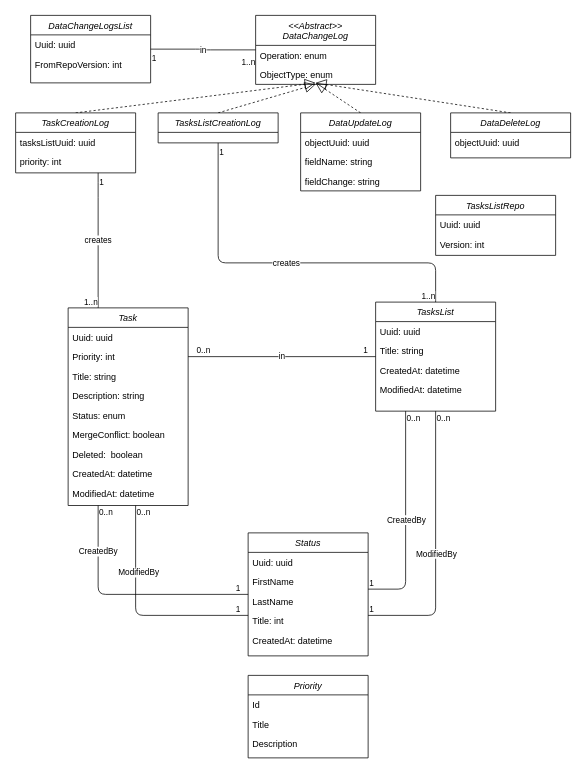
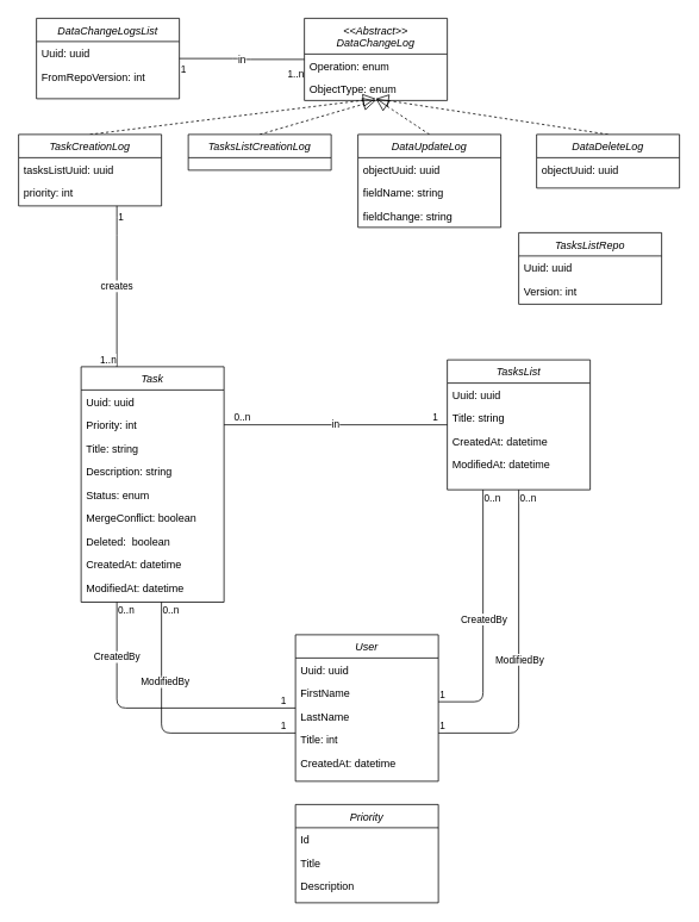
  <mxCell id="0" />
  <mxCell id="1" parent="0" />
  <mxCell id="2" value="in" style="endArrow=none;html=1;edgeStyle=orthogonalEdgeStyle;" parent="1" source="55" target="47" edge="1"><mxGeometry relative="1" as="geometry"><mxPoint x="478" y="418" as="sourcePoint" /><mxPoint x="430" y="450" as="targetPoint" /></mxGeometry></mxCell>
  <mxCell id="3" value="1" style="edgeLabel;resizable=0;html=1;align=left;verticalAlign=bottom;" parent="2" connectable="0" vertex="1"><mxGeometry x="-1" relative="1" as="geometry"><mxPoint x="-18" as="offset" /></mxGeometry></mxCell>
  <mxCell id="4" value="0..n" style="edgeLabel;resizable=0;html=1;align=right;verticalAlign=bottom;" parent="2" connectable="0" vertex="1"><mxGeometry x="1" relative="1" as="geometry"><mxPoint x="30.1" as="offset" /></mxGeometry></mxCell>
  <mxCell id="5" value="" style="endArrow=none;html=1;edgeStyle=orthogonalEdgeStyle;" parent="1" source="27" target="45" edge="1"><mxGeometry relative="1" as="geometry"><mxPoint x="500" y="795" as="sourcePoint" /><mxPoint x="590" y="601" as="targetPoint" /><Array as="points"><mxPoint x="130" y="792" /></Array></mxGeometry></mxCell>
  <mxCell id="6" value="1" style="edgeLabel;resizable=0;html=1;align=left;verticalAlign=bottom;" parent="5" connectable="0" vertex="1"><mxGeometry x="-1" relative="1" as="geometry"><mxPoint x="-18" as="offset" /></mxGeometry></mxCell>
  <mxCell id="7" value="0..n" style="edgeLabel;resizable=0;html=1;align=right;verticalAlign=bottom;" parent="5" connectable="0" vertex="1"><mxGeometry x="1" relative="1" as="geometry"><mxPoint x="20" y="16.67" as="offset" /></mxGeometry></mxCell>
  <mxCell id="8" value="CreatedBy" style="edgeLabel;html=1;align=center;verticalAlign=middle;resizable=0;points=[];" parent="5" vertex="1" connectable="0"><mxGeometry x="-0.205" y="-29" relative="1" as="geometry"><mxPoint x="-73.33" y="-29" as="offset" /></mxGeometry></mxCell>
  <mxCell id="9" value="" style="endArrow=none;html=1;edgeStyle=orthogonalEdgeStyle;" parent="1" source="27" target="45" edge="1"><mxGeometry relative="1" as="geometry"><mxPoint x="340" y="795" as="sourcePoint" /><mxPoint x="240" y="643.5" as="targetPoint" /><Array as="points"><mxPoint x="180" y="820" /></Array></mxGeometry></mxCell>
  <mxCell id="10" value="1" style="edgeLabel;resizable=0;html=1;align=left;verticalAlign=bottom;" parent="9" connectable="0" vertex="1"><mxGeometry x="-1" relative="1" as="geometry"><mxPoint x="-18" as="offset" /></mxGeometry></mxCell>
  <mxCell id="11" value="0..n" style="edgeLabel;resizable=0;html=1;align=right;verticalAlign=bottom;" parent="9" connectable="0" vertex="1"><mxGeometry x="1" relative="1" as="geometry"><mxPoint x="20" y="16.67" as="offset" /></mxGeometry></mxCell>
  <mxCell id="12" value="ModifiedBy" style="edgeLabel;html=1;align=center;verticalAlign=middle;resizable=0;points=[];" parent="9" vertex="1" connectable="0"><mxGeometry x="-0.205" y="-29" relative="1" as="geometry"><mxPoint x="-29" y="-29" as="offset" /></mxGeometry></mxCell>
  <mxCell id="13" value="" style="endArrow=none;html=1;edgeStyle=orthogonalEdgeStyle;" parent="1" source="27" target="55" edge="1"><mxGeometry relative="1" as="geometry"><mxPoint x="340" y="795" as="sourcePoint" /><mxPoint x="240" y="643.5" as="targetPoint" /><Array as="points"><mxPoint x="540" y="785" /></Array></mxGeometry></mxCell>
  <mxCell id="14" value="1" style="edgeLabel;resizable=0;html=1;align=left;verticalAlign=bottom;" parent="13" connectable="0" vertex="1"><mxGeometry x="-1" relative="1" as="geometry"><mxPoint as="offset" /></mxGeometry></mxCell>
  <mxCell id="15" value="0..n" style="edgeLabel;resizable=0;html=1;align=right;verticalAlign=bottom;" parent="13" connectable="0" vertex="1"><mxGeometry x="1" relative="1" as="geometry"><mxPoint x="20" y="16.67" as="offset" /></mxGeometry></mxCell>
  <mxCell id="16" value="CreatedBy" style="edgeLabel;html=1;align=center;verticalAlign=middle;resizable=0;points=[];" parent="13" vertex="1" connectable="0"><mxGeometry x="-0.205" y="-29" relative="1" as="geometry"><mxPoint x="-29" y="-29" as="offset" /></mxGeometry></mxCell>
  <mxCell id="17" value="" style="endArrow=none;html=1;edgeStyle=orthogonalEdgeStyle;" parent="1" source="27" target="55" edge="1"><mxGeometry relative="1" as="geometry"><mxPoint x="340" y="830" as="sourcePoint" /><mxPoint x="190" y="643.5" as="targetPoint" /><Array as="points"><mxPoint x="580" y="820" /></Array></mxGeometry></mxCell>
  <mxCell id="18" value="1" style="edgeLabel;resizable=0;html=1;align=left;verticalAlign=bottom;" parent="17" connectable="0" vertex="1"><mxGeometry x="-1" relative="1" as="geometry"><mxPoint as="offset" /></mxGeometry></mxCell>
  <mxCell id="19" value="0..n" style="edgeLabel;resizable=0;html=1;align=right;verticalAlign=bottom;" parent="17" connectable="0" vertex="1"><mxGeometry x="1" relative="1" as="geometry"><mxPoint x="20" y="16.67" as="offset" /></mxGeometry></mxCell>
  <mxCell id="20" value="ModifiedBy" style="edgeLabel;html=1;align=center;verticalAlign=middle;resizable=0;points=[];" parent="17" vertex="1" connectable="0"><mxGeometry x="-0.205" y="-29" relative="1" as="geometry"><mxPoint x="-29" y="-29" as="offset" /></mxGeometry></mxCell>
  <mxCell id="21" value="DataChangeLogsList" style="swimlane;fontStyle=2;align=center;verticalAlign=top;childLayout=stackLayout;horizontal=1;startSize=26;horizontalStack=0;resizeParent=1;resizeLast=0;collapsible=1;marginBottom=0;rounded=0;shadow=0;strokeWidth=1;" parent="1" vertex="1"><mxGeometry x="40" y="20" width="160" height="90" as="geometry"><mxRectangle x="230" y="140" width="160" height="26" as="alternateBounds" /></mxGeometry></mxCell>
  <mxCell id="22" value="Uuid: uuid" style="text;align=left;verticalAlign=top;spacingLeft=4;spacingRight=4;overflow=hidden;rotatable=0;points=[[0,0.5],[1,0.5]];portConstraint=eastwest;" parent="21" vertex="1"><mxGeometry y="26" width="160" height="26" as="geometry" /></mxCell>
  <mxCell id="23" value="FromRepoVersion: int" style="text;align=left;verticalAlign=top;spacingLeft=4;spacingRight=4;overflow=hidden;rotatable=0;points=[[0,0.5],[1,0.5]];portConstraint=eastwest;rounded=0;shadow=0;html=0;" parent="21" vertex="1"><mxGeometry y="52" width="160" height="26" as="geometry" /></mxCell>
  <mxCell id="24" value="in" style="endArrow=none;html=1;edgeStyle=orthogonalEdgeStyle;" parent="1" source="21" target="37" edge="1"><mxGeometry relative="1" as="geometry"><mxPoint x="540" y="100" as="sourcePoint" /><mxPoint x="540" y="249.06" as="targetPoint" /></mxGeometry></mxCell>
  <mxCell id="25" value="1" style="edgeLabel;resizable=0;html=1;align=left;verticalAlign=bottom;" parent="24" connectable="0" vertex="1"><mxGeometry x="-1" relative="1" as="geometry"><mxPoint y="20" as="offset" /></mxGeometry></mxCell>
  <mxCell id="26" value="1..n" style="edgeLabel;resizable=0;html=1;align=right;verticalAlign=bottom;" parent="24" connectable="0" vertex="1"><mxGeometry x="1" relative="1" as="geometry"><mxPoint y="25" as="offset" /></mxGeometry></mxCell>
- <mxCell id="27" value="Status" style="swimlane;fontStyle=2;align=center;verticalAlign=top;childLayout=stackLayout;horizontal=1;startSize=26;horizontalStack=0;resizeParent=1;resizeLast=0;collapsible=1;marginBottom=0;rounded=0;shadow=0;strokeWidth=1;" parent="1" vertex="1"><mxGeometry x="330" y="710" width="160" height="164" as="geometry"><mxRectangle x="230" y="140" width="160" height="26" as="alternateBounds" /></mxGeometry></mxCell>
+ <mxCell id="27" value="User" style="swimlane;fontStyle=2;align=center;verticalAlign=top;childLayout=stackLayout;horizontal=1;startSize=26;horizontalStack=0;resizeParent=1;resizeLast=0;collapsible=1;marginBottom=0;rounded=0;shadow=0;strokeWidth=1;" parent="1" vertex="1"><mxGeometry x="330" y="710" width="160" height="164" as="geometry"><mxRectangle x="230" y="140" width="160" height="26" as="alternateBounds" /></mxGeometry></mxCell>
  <mxCell id="28" value="Uuid: uuid" style="text;align=left;verticalAlign=top;spacingLeft=4;spacingRight=4;overflow=hidden;rotatable=0;points=[[0,0.5],[1,0.5]];portConstraint=eastwest;" parent="27" vertex="1"><mxGeometry y="26" width="160" height="26" as="geometry" /></mxCell>
  <mxCell id="29" value="FirstName" style="text;align=left;verticalAlign=top;spacingLeft=4;spacingRight=4;overflow=hidden;rotatable=0;points=[[0,0.5],[1,0.5]];portConstraint=eastwest;rounded=0;shadow=0;html=0;" parent="27" vertex="1"><mxGeometry y="52" width="160" height="26" as="geometry" /></mxCell>
  <mxCell id="30" value="LastName" style="text;align=left;verticalAlign=top;spacingLeft=4;spacingRight=4;overflow=hidden;rotatable=0;points=[[0,0.5],[1,0.5]];portConstraint=eastwest;rounded=0;shadow=0;html=0;" parent="27" vertex="1"><mxGeometry y="78" width="160" height="26" as="geometry" /></mxCell>
  <mxCell id="31" value="Title: int" style="text;align=left;verticalAlign=top;spacingLeft=4;spacingRight=4;overflow=hidden;rotatable=0;points=[[0,0.5],[1,0.5]];portConstraint=eastwest;rounded=0;shadow=0;html=0;" parent="27" vertex="1"><mxGeometry y="104" width="160" height="26" as="geometry" /></mxCell>
  <mxCell id="32" value="CreatedAt: datetime" style="text;align=left;verticalAlign=top;spacingLeft=4;spacingRight=4;overflow=hidden;rotatable=0;points=[[0,0.5],[1,0.5]];portConstraint=eastwest;rounded=0;shadow=0;html=0;" parent="27" vertex="1"><mxGeometry y="130" width="160" height="26" as="geometry" /></mxCell>
  <mxCell id="33" value="Priority" style="swimlane;fontStyle=2;align=center;verticalAlign=top;childLayout=stackLayout;horizontal=1;startSize=26;horizontalStack=0;resizeParent=1;resizeLast=0;collapsible=1;marginBottom=0;rounded=0;shadow=0;strokeWidth=1;" parent="1" vertex="1"><mxGeometry x="330" y="900" width="160" height="110" as="geometry"><mxRectangle x="230" y="140" width="160" height="26" as="alternateBounds" /></mxGeometry></mxCell>
  <mxCell id="34" value="Id" style="text;align=left;verticalAlign=top;spacingLeft=4;spacingRight=4;overflow=hidden;rotatable=0;points=[[0,0.5],[1,0.5]];portConstraint=eastwest;" parent="33" vertex="1"><mxGeometry y="26" width="160" height="26" as="geometry" /></mxCell>
  <mxCell id="35" value="Title" style="text;align=left;verticalAlign=top;spacingLeft=4;spacingRight=4;overflow=hidden;rotatable=0;points=[[0,0.5],[1,0.5]];portConstraint=eastwest;rounded=0;shadow=0;html=0;" parent="33" vertex="1"><mxGeometry y="52" width="160" height="26" as="geometry" /></mxCell>
  <mxCell id="36" value="Description" style="text;align=left;verticalAlign=top;spacingLeft=4;spacingRight=4;overflow=hidden;rotatable=0;points=[[0,0.5],[1,0.5]];portConstraint=eastwest;rounded=0;shadow=0;html=0;" parent="33" vertex="1"><mxGeometry y="78" width="160" height="26" as="geometry" /></mxCell>
  <mxCell id="37" value="&lt;&lt;Abstract&gt;&gt;&#10;DataChangeLog" style="swimlane;fontStyle=2;align=center;verticalAlign=top;childLayout=stackLayout;horizontal=1;startSize=40;horizontalStack=0;resizeParent=1;resizeLast=0;collapsible=1;marginBottom=0;rounded=0;shadow=0;strokeWidth=1;" parent="1" vertex="1"><mxGeometry x="340" y="20" width="160" height="92" as="geometry"><mxRectangle x="230" y="140" width="160" height="26" as="alternateBounds" /></mxGeometry></mxCell>
  <mxCell id="38" value="Operation: enum" style="text;align=left;verticalAlign=top;spacingLeft=4;spacingRight=4;overflow=hidden;rotatable=0;points=[[0,0.5],[1,0.5]];portConstraint=eastwest;rounded=0;shadow=0;html=0;" parent="37" vertex="1"><mxGeometry y="40" width="160" height="26" as="geometry" /></mxCell>
  <mxCell id="39" value="ObjectType: enum" style="text;align=left;verticalAlign=top;spacingLeft=4;spacingRight=4;overflow=hidden;rotatable=0;points=[[0,0.5],[1,0.5]];portConstraint=eastwest;rounded=0;shadow=0;html=0;" vertex="1" parent="37"><mxGeometry y="66" width="160" height="26" as="geometry" /></mxCell>
  <mxCell id="40" value="" style="endArrow=block;dashed=1;endFill=0;endSize=12;html=1;exitX=0.5;exitY=0;exitDx=0;exitDy=0;" edge="1" parent="1" source="69"><mxGeometry width="160" relative="1" as="geometry"><mxPoint x="350" y="150" as="sourcePoint" /><mxPoint x="420" y="110" as="targetPoint" /></mxGeometry></mxCell>
  <mxCell id="41" value="" style="endArrow=block;dashed=1;endFill=0;endSize=12;html=1;entryX=0.5;entryY=1;entryDx=0;entryDy=0;exitX=0.5;exitY=0;exitDx=0;exitDy=0;" edge="1" parent="1" source="73" target="37"><mxGeometry width="160" relative="1" as="geometry"><mxPoint x="70" y="220" as="sourcePoint" /><mxPoint x="230" y="220" as="targetPoint" /></mxGeometry></mxCell>
  <mxCell id="42" value="creates" style="endArrow=none;html=1;edgeStyle=orthogonalEdgeStyle;entryX=0.25;entryY=0;entryDx=0;entryDy=0;" edge="1" parent="1" target="45"><mxGeometry relative="1" as="geometry"><mxPoint x="130" y="230" as="sourcePoint" /><mxPoint x="230" y="400" as="targetPoint" /><Array as="points"><mxPoint x="130" y="253" /></Array></mxGeometry></mxCell>
  <mxCell id="43" value="1" style="edgeLabel;resizable=0;html=1;align=left;verticalAlign=bottom;" connectable="0" vertex="1" parent="42"><mxGeometry x="-1" relative="1" as="geometry"><mxPoint y="20" as="offset" /></mxGeometry></mxCell>
  <mxCell id="44" value="1..n" style="edgeLabel;resizable=0;html=1;align=right;verticalAlign=bottom;" connectable="0" vertex="1" parent="42"><mxGeometry x="1" relative="1" as="geometry"><mxPoint as="offset" /></mxGeometry></mxCell>
  <mxCell id="45" value="Task" style="swimlane;fontStyle=2;align=center;verticalAlign=top;childLayout=stackLayout;horizontal=1;startSize=26;horizontalStack=0;resizeParent=1;resizeLast=0;collapsible=1;marginBottom=0;rounded=0;shadow=0;strokeWidth=1;" parent="1" vertex="1"><mxGeometry x="90" y="410" width="160" height="263.5" as="geometry"><mxRectangle x="230" y="140" width="160" height="26" as="alternateBounds" /></mxGeometry></mxCell>
  <mxCell id="46" value="Uuid: uuid" style="text;align=left;verticalAlign=top;spacingLeft=4;spacingRight=4;overflow=hidden;rotatable=0;points=[[0,0.5],[1,0.5]];portConstraint=eastwest;" parent="45" vertex="1"><mxGeometry y="26" width="160" height="26" as="geometry" /></mxCell>
  <mxCell id="47" value="Priority: int" style="text;align=left;verticalAlign=top;spacingLeft=4;spacingRight=4;overflow=hidden;rotatable=0;points=[[0,0.5],[1,0.5]];portConstraint=eastwest;rounded=0;shadow=0;html=0;" parent="45" vertex="1"><mxGeometry y="52" width="160" height="26" as="geometry" /></mxCell>
  <mxCell id="48" value="Title: string" style="text;align=left;verticalAlign=top;spacingLeft=4;spacingRight=4;overflow=hidden;rotatable=0;points=[[0,0.5],[1,0.5]];portConstraint=eastwest;rounded=0;shadow=0;html=0;" parent="45" vertex="1"><mxGeometry y="78" width="160" height="26" as="geometry" /></mxCell>
  <mxCell id="49" value="Description: string" style="text;align=left;verticalAlign=top;spacingLeft=4;spacingRight=4;overflow=hidden;rotatable=0;points=[[0,0.5],[1,0.5]];portConstraint=eastwest;rounded=0;shadow=0;html=0;" parent="45" vertex="1"><mxGeometry y="104" width="160" height="26" as="geometry" /></mxCell>
  <mxCell id="50" value="Status: enum" style="text;align=left;verticalAlign=top;spacingLeft=4;spacingRight=4;overflow=hidden;rotatable=0;points=[[0,0.5],[1,0.5]];portConstraint=eastwest;rounded=0;shadow=0;html=0;" parent="45" vertex="1"><mxGeometry y="130" width="160" height="26" as="geometry" /></mxCell>
  <mxCell id="51" value="MergeConflict: boolean" style="text;align=left;verticalAlign=top;spacingLeft=4;spacingRight=4;overflow=hidden;rotatable=0;points=[[0,0.5],[1,0.5]];portConstraint=eastwest;rounded=0;shadow=0;html=0;" parent="45" vertex="1"><mxGeometry y="156" width="160" height="26" as="geometry" /></mxCell>
  <mxCell id="52" value="Deleted:  boolean" style="text;align=left;verticalAlign=top;spacingLeft=4;spacingRight=4;overflow=hidden;rotatable=0;points=[[0,0.5],[1,0.5]];portConstraint=eastwest;rounded=0;shadow=0;html=0;" parent="45" vertex="1"><mxGeometry y="182" width="160" height="26" as="geometry" /></mxCell>
  <mxCell id="53" value="CreatedAt: datetime" style="text;align=left;verticalAlign=top;spacingLeft=4;spacingRight=4;overflow=hidden;rotatable=0;points=[[0,0.5],[1,0.5]];portConstraint=eastwest;rounded=0;shadow=0;html=0;" parent="45" vertex="1"><mxGeometry y="208" width="160" height="26" as="geometry" /></mxCell>
  <mxCell id="54" value="ModifiedAt: datetime" style="text;align=left;verticalAlign=top;spacingLeft=4;spacingRight=4;overflow=hidden;rotatable=0;points=[[0,0.5],[1,0.5]];portConstraint=eastwest;rounded=0;shadow=0;html=0;" parent="45" vertex="1"><mxGeometry y="234" width="160" height="26" as="geometry" /></mxCell>
  <mxCell id="55" value="TasksList" style="swimlane;fontStyle=2;align=center;verticalAlign=top;childLayout=stackLayout;horizontal=1;startSize=26;horizontalStack=0;resizeParent=1;resizeLast=0;collapsible=1;marginBottom=0;rounded=0;shadow=0;strokeWidth=1;" parent="1" vertex="1"><mxGeometry x="500" y="402.31" width="160" height="145.38" as="geometry"><mxRectangle x="230" y="140" width="160" height="26" as="alternateBounds" /></mxGeometry></mxCell>
  <mxCell id="56" value="Uuid: uuid" style="text;align=left;verticalAlign=top;spacingLeft=4;spacingRight=4;overflow=hidden;rotatable=0;points=[[0,0.5],[1,0.5]];portConstraint=eastwest;" parent="55" vertex="1"><mxGeometry y="26" width="160" height="26" as="geometry" /></mxCell>
  <mxCell id="57" value="Title: string" style="text;align=left;verticalAlign=top;spacingLeft=4;spacingRight=4;overflow=hidden;rotatable=0;points=[[0,0.5],[1,0.5]];portConstraint=eastwest;rounded=0;shadow=0;html=0;" parent="55" vertex="1"><mxGeometry y="52" width="160" height="26" as="geometry" /></mxCell>
  <mxCell id="58" value="CreatedAt: datetime" style="text;align=left;verticalAlign=top;spacingLeft=4;spacingRight=4;overflow=hidden;rotatable=0;points=[[0,0.5],[1,0.5]];portConstraint=eastwest;rounded=0;shadow=0;html=0;" parent="55" vertex="1"><mxGeometry y="78" width="160" height="26" as="geometry" /></mxCell>
  <mxCell id="59" value="ModifiedAt: datetime" style="text;align=left;verticalAlign=top;spacingLeft=4;spacingRight=4;overflow=hidden;rotatable=0;points=[[0,0.5],[1,0.5]];portConstraint=eastwest;rounded=0;shadow=0;html=0;" parent="55" vertex="1"><mxGeometry y="104" width="160" height="26" as="geometry" /></mxCell>
  <mxCell id="60" value="" style="endArrow=block;dashed=1;endFill=0;endSize=12;html=1;exitX=0.5;exitY=0;exitDx=0;exitDy=0;" edge="1" parent="1" source="64"><mxGeometry width="160" relative="1" as="geometry"><mxPoint x="180" y="160" as="sourcePoint" /><mxPoint x="420" y="110" as="targetPoint" /></mxGeometry></mxCell>
- <mxCell id="61" value="creates" style="endArrow=none;html=1;edgeStyle=orthogonalEdgeStyle;exitX=0.5;exitY=1;exitDx=0;exitDy=0;" edge="1" parent="1" source="73" target="55"><mxGeometry relative="1" as="geometry"><mxPoint x="180" y="220" as="sourcePoint" /><mxPoint x="180" y="420" as="targetPoint" /><Array as="points"><mxPoint x="290" y="350" /><mxPoint x="580" y="350" /></Array></mxGeometry></mxCell>
- <mxCell id="62" value="1" style="edgeLabel;resizable=0;html=1;align=left;verticalAlign=bottom;" connectable="0" vertex="1" parent="61"><mxGeometry x="-1" relative="1" as="geometry"><mxPoint y="20" as="offset" /></mxGeometry></mxCell>
- <mxCell id="63" value="1..n" style="edgeLabel;resizable=0;html=1;align=right;verticalAlign=bottom;" connectable="0" vertex="1" parent="61"><mxGeometry x="1" relative="1" as="geometry"><mxPoint as="offset" /></mxGeometry></mxCell>
  <mxCell id="64" value="DataDeleteLog" style="swimlane;fontStyle=2;align=center;verticalAlign=top;childLayout=stackLayout;horizontal=1;startSize=26;horizontalStack=0;resizeParent=1;resizeLast=0;collapsible=1;marginBottom=0;rounded=0;shadow=0;strokeWidth=1;" vertex="1" parent="1"><mxGeometry x="600" y="150" width="160" height="60" as="geometry"><mxRectangle x="230" y="140" width="160" height="26" as="alternateBounds" /></mxGeometry></mxCell>
  <mxCell id="65" value="objectUuid: uuid" style="text;align=left;verticalAlign=top;spacingLeft=4;spacingRight=4;overflow=hidden;rotatable=0;points=[[0,0.5],[1,0.5]];portConstraint=eastwest;" vertex="1" parent="64"><mxGeometry y="26" width="160" height="26" as="geometry" /></mxCell>
  <mxCell id="66" value="TasksListRepo" style="swimlane;fontStyle=2;align=center;verticalAlign=top;childLayout=stackLayout;horizontal=1;startSize=26;horizontalStack=0;resizeParent=1;resizeLast=0;collapsible=1;marginBottom=0;rounded=0;shadow=0;strokeWidth=1;" parent="1" vertex="1"><mxGeometry x="580" y="260" width="160" height="80" as="geometry"><mxRectangle x="230" y="140" width="160" height="26" as="alternateBounds" /></mxGeometry></mxCell>
  <mxCell id="67" value="Uuid: uuid" style="text;align=left;verticalAlign=top;spacingLeft=4;spacingRight=4;overflow=hidden;rotatable=0;points=[[0,0.5],[1,0.5]];portConstraint=eastwest;" parent="66" vertex="1"><mxGeometry y="26" width="160" height="26" as="geometry" /></mxCell>
  <mxCell id="68" value="Version: int" style="text;align=left;verticalAlign=top;spacingLeft=4;spacingRight=4;overflow=hidden;rotatable=0;points=[[0,0.5],[1,0.5]];portConstraint=eastwest;rounded=0;shadow=0;html=0;" parent="66" vertex="1"><mxGeometry y="52" width="160" height="26" as="geometry" /></mxCell>
  <mxCell id="69" value="DataUpdateLog" style="swimlane;fontStyle=2;align=center;verticalAlign=top;childLayout=stackLayout;horizontal=1;startSize=26;horizontalStack=0;resizeParent=1;resizeLast=0;collapsible=1;marginBottom=0;rounded=0;shadow=0;strokeWidth=1;" vertex="1" parent="1"><mxGeometry x="400" y="150" width="160" height="104" as="geometry"><mxRectangle x="230" y="140" width="160" height="26" as="alternateBounds" /></mxGeometry></mxCell>
  <mxCell id="70" value="objectUuid: uuid" style="text;align=left;verticalAlign=top;spacingLeft=4;spacingRight=4;overflow=hidden;rotatable=0;points=[[0,0.5],[1,0.5]];portConstraint=eastwest;" vertex="1" parent="69"><mxGeometry y="26" width="160" height="26" as="geometry" /></mxCell>
  <mxCell id="71" value="fieldName: string" style="text;align=left;verticalAlign=top;spacingLeft=4;spacingRight=4;overflow=hidden;rotatable=0;points=[[0,0.5],[1,0.5]];portConstraint=eastwest;" vertex="1" parent="69"><mxGeometry y="52" width="160" height="26" as="geometry" /></mxCell>
  <mxCell id="72" value="fieldChange: string" style="text;align=left;verticalAlign=top;spacingLeft=4;spacingRight=4;overflow=hidden;rotatable=0;points=[[0,0.5],[1,0.5]];portConstraint=eastwest;" vertex="1" parent="69"><mxGeometry y="78" width="160" height="26" as="geometry" /></mxCell>
  <mxCell id="73" value="TasksListCreationLog" style="swimlane;fontStyle=2;align=center;verticalAlign=top;childLayout=stackLayout;horizontal=1;startSize=26;horizontalStack=0;resizeParent=1;resizeLast=0;collapsible=1;marginBottom=0;rounded=0;shadow=0;strokeWidth=1;" vertex="1" parent="1"><mxGeometry x="210" y="150" width="160" height="40" as="geometry"><mxRectangle x="230" y="140" width="160" height="26" as="alternateBounds" /></mxGeometry></mxCell>
  <mxCell id="74" value="" style="endArrow=block;dashed=1;endFill=0;endSize=12;html=1;exitX=0.5;exitY=0;exitDx=0;exitDy=0;" edge="1" parent="1" source="75"><mxGeometry width="160" relative="1" as="geometry"><mxPoint x="105" y="150" as="sourcePoint" /><mxPoint x="420" y="110" as="targetPoint" /></mxGeometry></mxCell>
  <mxCell id="75" value="TaskCreationLog" style="swimlane;fontStyle=2;align=center;verticalAlign=top;childLayout=stackLayout;horizontal=1;startSize=26;horizontalStack=0;resizeParent=1;resizeLast=0;collapsible=1;marginBottom=0;rounded=0;shadow=0;strokeWidth=1;" vertex="1" parent="1"><mxGeometry x="20" y="150" width="160" height="80" as="geometry"><mxRectangle x="230" y="140" width="160" height="26" as="alternateBounds" /></mxGeometry></mxCell>
  <mxCell id="76" value="tasksListUuid: uuid" style="text;align=left;verticalAlign=top;spacingLeft=4;spacingRight=4;overflow=hidden;rotatable=0;points=[[0,0.5],[1,0.5]];portConstraint=eastwest;" vertex="1" parent="75"><mxGeometry y="26" width="160" height="26" as="geometry" /></mxCell>
  <mxCell id="77" value="priority: int" style="text;align=left;verticalAlign=top;spacingLeft=4;spacingRight=4;overflow=hidden;rotatable=0;points=[[0,0.5],[1,0.5]];portConstraint=eastwest;" vertex="1" parent="75"><mxGeometry y="52" width="160" height="26" as="geometry" /></mxCell>
  <mxCell id="78" value="" style="endArrow=block;dashed=1;endFill=0;endSize=12;html=1;exitX=0.5;exitY=0;exitDx=0;exitDy=0;" edge="1" parent="1" target="75"><mxGeometry width="160" relative="1" as="geometry"><mxPoint x="105" y="150" as="sourcePoint" /><mxPoint x="420" y="110" as="targetPoint" /></mxGeometry></mxCell>
